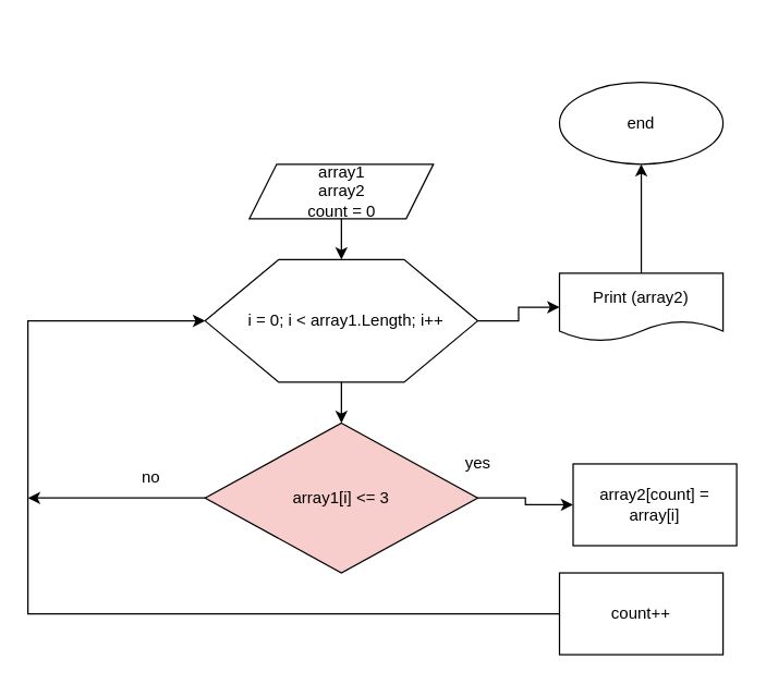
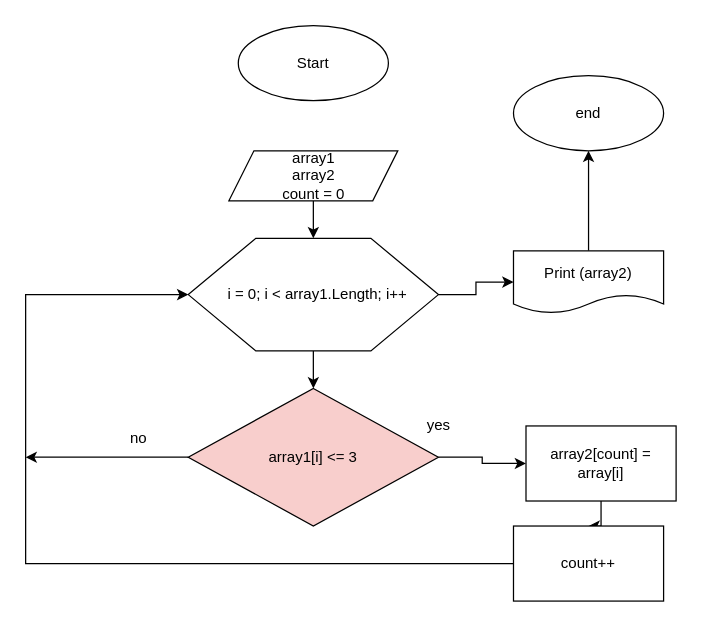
  <mxCell id="0" />
  <mxCell id="1" parent="0" />
+ <mxCell id="2" value="Start" style="ellipse;whiteSpace=wrap;html=1;" vertex="1" parent="1"><mxGeometry x="190" y="20" width="120" height="60" as="geometry" /></mxCell>
  <mxCell id="3" value="" style="edgeStyle=orthogonalEdgeStyle;rounded=0;orthogonalLoop=1;jettySize=auto;html=1;entryX=0.5;entryY=0;entryDx=0;entryDy=0;" edge="1" parent="1" source="4" target="7"><mxGeometry relative="1" as="geometry" /></mxCell>
  <mxCell id="4" value="&lt;div&gt;array1&lt;/div&gt;&lt;div&gt;array2&lt;/div&gt;&lt;div&gt;count = 0&lt;br&gt;&lt;/div&gt;" style="shape=parallelogram;perimeter=parallelogramPerimeter;whiteSpace=wrap;html=1;fixedSize=1;" vertex="1" parent="1"><mxGeometry x="182.5" y="120" width="135" height="40" as="geometry" /></mxCell>
  <mxCell id="5" value="" style="edgeStyle=orthogonalEdgeStyle;rounded=0;orthogonalLoop=1;jettySize=auto;html=1;" edge="1" parent="1" source="7" target="11"><mxGeometry relative="1" as="geometry" /></mxCell>
  <mxCell id="6" value="" style="edgeStyle=orthogonalEdgeStyle;rounded=0;orthogonalLoop=1;jettySize=auto;html=1;" edge="1" parent="1" source="7" target="19"><mxGeometry relative="1" as="geometry" /></mxCell>
  <mxCell id="7" value="" style="verticalLabelPosition=bottom;verticalAlign=top;html=1;shape=hexagon;perimeter=hexagonPerimeter2;arcSize=6;size=0.27;" vertex="1" parent="1"><mxGeometry x="150" y="190" width="200" height="90" as="geometry" /></mxCell>
  <mxCell id="8" value="i = 0; i &amp;lt; array1.Length; i++" style="text;html=1;align=center;verticalAlign=middle;resizable=0;points=[];autosize=1;strokeColor=none;fillColor=none;" vertex="1" parent="1"><mxGeometry x="167.5" y="220" width="170" height="30" as="geometry" /></mxCell>
  <mxCell id="9" value="" style="edgeStyle=orthogonalEdgeStyle;rounded=0;orthogonalLoop=1;jettySize=auto;html=1;" edge="1" parent="1" source="11" target="13"><mxGeometry relative="1" as="geometry" /></mxCell>
  <mxCell id="10" style="edgeStyle=orthogonalEdgeStyle;rounded=0;orthogonalLoop=1;jettySize=auto;html=1;" edge="1" parent="1" source="11"><mxGeometry relative="1" as="geometry"><mxPoint x="20" y="365" as="targetPoint" /></mxGeometry></mxCell>
  <mxCell id="11" value="array1[i] &amp;lt;= 3" style="rhombus;whiteSpace=wrap;html=1;fillColor=#f8cecc;" vertex="1" parent="1"><mxGeometry x="150" y="310" width="200" height="110" as="geometry" /></mxCell>
+ <mxCell id="12" value="" style="edgeStyle=orthogonalEdgeStyle;rounded=0;orthogonalLoop=1;jettySize=auto;html=1;" edge="1" parent="1" source="13" target="15"><mxGeometry relative="1" as="geometry" /></mxCell>
  <mxCell id="13" value="array2[count] = array[i] " style="whiteSpace=wrap;html=1;" vertex="1" parent="1"><mxGeometry x="420" y="340" width="120" height="60" as="geometry" /></mxCell>
  <mxCell id="14" style="edgeStyle=orthogonalEdgeStyle;rounded=0;orthogonalLoop=1;jettySize=auto;html=1;entryX=0;entryY=0.5;entryDx=0;entryDy=0;" edge="1" parent="1" source="15" target="7"><mxGeometry relative="1" as="geometry"><Array as="points"><mxPoint x="20" y="450" /><mxPoint x="20" y="235" /></Array></mxGeometry></mxCell>
  <mxCell id="15" value="count++" style="whiteSpace=wrap;html=1;" vertex="1" parent="1"><mxGeometry x="410" y="420" width="120" height="60" as="geometry" /></mxCell>
  <mxCell id="16" value="yes" style="text;html=1;align=center;verticalAlign=middle;resizable=0;points=[];autosize=1;strokeColor=none;fillColor=none;" vertex="1" parent="1"><mxGeometry x="330" y="325" width="40" height="30" as="geometry" /></mxCell>
  <mxCell id="17" value="no" style="text;html=1;align=center;verticalAlign=middle;resizable=0;points=[];autosize=1;strokeColor=none;fillColor=none;" vertex="1" parent="1"><mxGeometry x="90" y="335" width="40" height="30" as="geometry" /></mxCell>
  <mxCell id="18" value="" style="edgeStyle=orthogonalEdgeStyle;rounded=0;orthogonalLoop=1;jettySize=auto;html=1;" edge="1" parent="1" source="19" target="20"><mxGeometry relative="1" as="geometry" /></mxCell>
  <mxCell id="19" value="Print (array2)" style="shape=document;whiteSpace=wrap;html=1;boundedLbl=1;" vertex="1" parent="1"><mxGeometry x="410" y="200" width="120" height="50" as="geometry" /></mxCell>
  <mxCell id="20" value="end" style="ellipse;whiteSpace=wrap;html=1;" vertex="1" parent="1"><mxGeometry x="410" y="60" width="120" height="60" as="geometry" /></mxCell>
